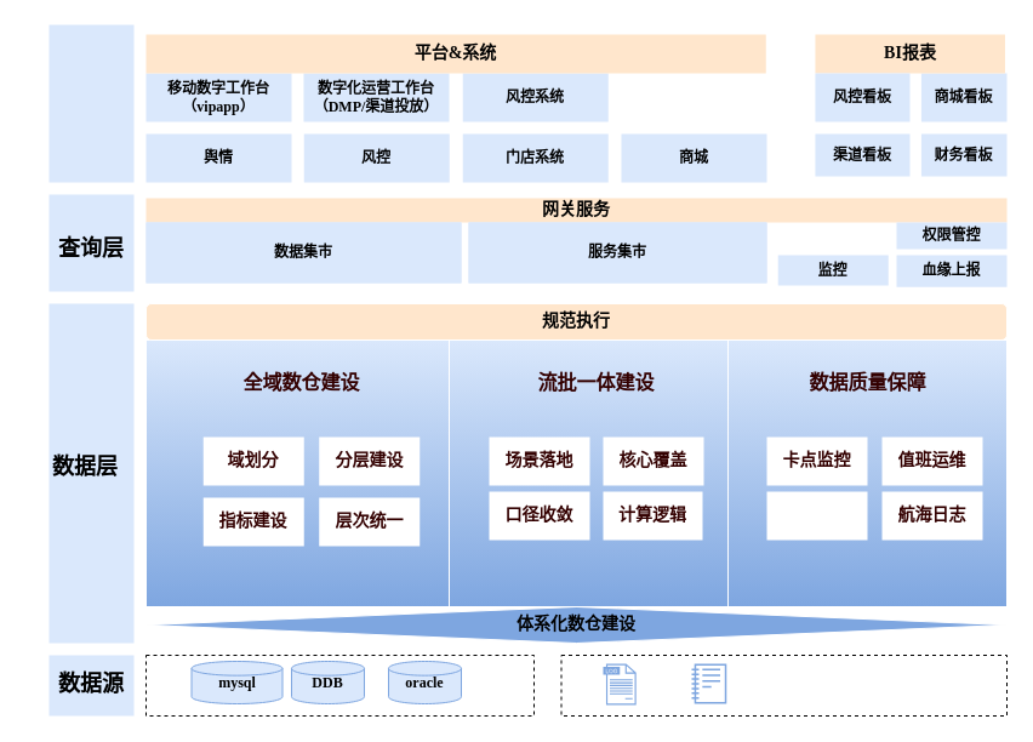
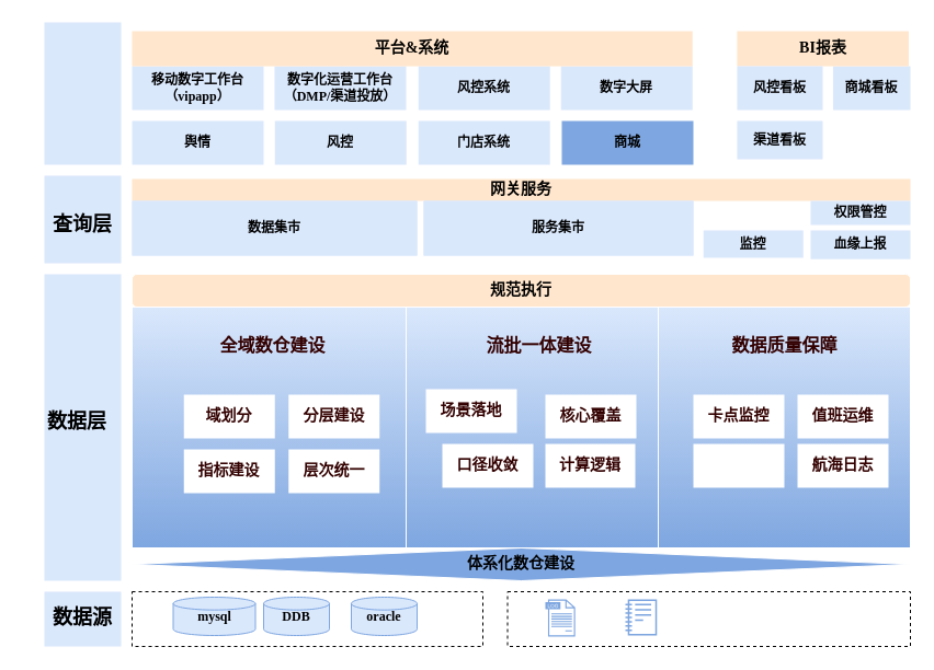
  <mxCell id="0" />
  <mxCell id="1" parent="0" />
  <mxCell id="2" value="" style="rounded=0;whiteSpace=wrap;html=1;fontFamily=微软雅黑;strokeColor=default;fillColor=#FFFFFF;dashed=1;fontStyle=1" parent="1" vertex="1"><mxGeometry x="462.5" y="540" width="367.5" height="50" as="geometry" /></mxCell>
  <mxCell id="3" value="" style="rounded=0;whiteSpace=wrap;html=1;fontFamily=微软雅黑;fillColor=#FFFFFF;strokeColor=default;dashed=1;fontStyle=1" parent="1" vertex="1"><mxGeometry x="120" y="540" width="320" height="50" as="geometry" /></mxCell>
  <mxCell id="4" value="" style="rounded=0;whiteSpace=wrap;html=1;fontFamily=微软雅黑;strokeColor=none;fillColor=#dae8fc;fontStyle=1" parent="1" vertex="1"><mxGeometry y="540" width="70" height="50" as="geometry" x="40" /></mxCell>
  <mxCell id="5" value="" style="rounded=0;whiteSpace=wrap;html=1;fontFamily=微软雅黑;strokeColor=none;fillColor=#dae8fc;fontStyle=1" parent="1" vertex="1"><mxGeometry y="250" width="70" height="280" as="geometry" x="40" /></mxCell>
  <mxCell id="6" value="" style="rounded=0;whiteSpace=wrap;html=1;fontFamily=微软雅黑;strokeColor=none;fillColor=#dae8fc;fontStyle=1" parent="1" vertex="1"><mxGeometry y="160" width="70" height="80" as="geometry" x="40" /></mxCell>
  <mxCell id="7" value="移动数字工作台（vipapp）" style="rounded=0;whiteSpace=wrap;html=1;strokeColor=none;fillColor=#dae8fc;fontFamily=微软雅黑;fontStyle=1" parent="1" diagramCategory="general" diagramName="Rectangle" vertex="1"><mxGeometry x="120" y="60" width="120" height="40" as="geometry" /></mxCell>
  <mxCell id="8" value="数字化运营工作台&lt;br&gt;（DMP/渠道投放）" style="rounded=0;whiteSpace=wrap;html=1;strokeColor=none;fillColor=#dae8fc;fontFamily=微软雅黑;fontStyle=1" parent="1" diagramCategory="general" diagramName="Rectangle" vertex="1"><mxGeometry x="250" y="60" width="120" height="40" as="geometry" /></mxCell>
  <mxCell id="9" value="舆情" style="rounded=0;whiteSpace=wrap;html=1;strokeColor=none;fillColor=#dae8fc;fontFamily=微软雅黑;fontStyle=1" parent="1" diagramCategory="general" diagramName="Rectangle" vertex="1"><mxGeometry x="120" width="120" height="40" as="geometry" y="110" /></mxCell>
- <mxCell id="10" value="商城" style="rounded=0;whiteSpace=wrap;html=1;strokeColor=none;fillColor=#dae8fc;fontFamily=微软雅黑;fontStyle=1" parent="1" diagramCategory="general" diagramName="Rectangle" vertex="1"><mxGeometry x="512" width="120" height="40" as="geometry" y="110" /></mxCell>
+ <mxCell id="10" value="商城" style="rounded=0;whiteSpace=wrap;html=1;strokeColor=none;fillColor=#7ea6e0;fontFamily=微软雅黑;fontStyle=1;" parent="1" diagramCategory="general" diagramName="Rectangle" vertex="1"><mxGeometry x="512" width="120" height="40" as="geometry" y="110" /></mxCell>
  <mxCell id="11" value="&lt;font style=&quot;font-size: 14px;&quot;&gt;网关服务&lt;/font&gt;" style="text;html=1;strokeColor=none;fillColor=#ffe6cc;align=center;verticalAlign=middle;whiteSpace=wrap;rounded=0;fontStyle=1;fontFamily=微软雅黑;" parent="1" diagramCategory="general" diagramName="text" vertex="1"><mxGeometry x="120" y="163" width="710" height="20" as="geometry" /></mxCell>
  <mxCell id="12" style="edgeStyle=orthogonalEdgeStyle;rounded=0;orthogonalLoop=1;jettySize=auto;html=1;exitX=0.5;exitY=1;exitDx=0;exitDy=0;fontFamily=微软雅黑;fontStyle=1" parent="1" edge="1"><mxGeometry relative="1" as="geometry"><mxPoint x="574" y="220" as="sourcePoint" /><mxPoint x="574" y="220" as="targetPoint" /></mxGeometry></mxCell>
  <mxCell id="13" value="门店系统" style="rounded=0;whiteSpace=wrap;html=1;strokeColor=none;fillColor=#dae8fc;fontFamily=微软雅黑;fontStyle=1" parent="1" diagramCategory="general" diagramName="Rectangle" vertex="1"><mxGeometry x="381.25" width="120" height="40" as="geometry" y="110" /></mxCell>
  <mxCell id="14" value="风控系统" style="rounded=0;whiteSpace=wrap;html=1;strokeColor=none;fillColor=#dae8fc;fontFamily=微软雅黑;fontStyle=1" parent="1" diagramCategory="general" diagramName="Rectangle" vertex="1"><mxGeometry x="381.25" y="60" width="120" height="40" as="geometry" /></mxCell>
+ <mxCell id="15" value="数字大屏" style="rounded=0;whiteSpace=wrap;html=1;strokeColor=none;fillColor=#dae8fc;fontFamily=微软雅黑;fontStyle=1" parent="1" diagramCategory="general" diagramName="Rectangle" vertex="1"><mxGeometry x="511.25" y="60" width="120" height="40" as="geometry" /></mxCell>
  <mxCell id="16" value="风控" style="rounded=0;whiteSpace=wrap;html=1;strokeColor=none;fillColor=#dae8fc;fontFamily=微软雅黑;fontStyle=1" parent="1" diagramCategory="general" diagramName="Rectangle" vertex="1"><mxGeometry x="250.25" width="120" height="40" as="geometry" y="110" /></mxCell>
  <mxCell id="17" value="商城看板" style="rounded=0;whiteSpace=wrap;html=1;strokeColor=none;fillColor=#dae8fc;fontFamily=微软雅黑;fontStyle=1" parent="1" diagramCategory="general" diagramName="Rectangle" vertex="1"><mxGeometry x="759.44" y="60" width="70.56" height="40" as="geometry" /></mxCell>
  <mxCell id="18" value="&lt;font style=&quot;font-size: 14px;&quot;&gt;平台&amp;amp;系统&lt;/font&gt;" style="text;html=1;strokeColor=none;fillColor=#ffe6cc;align=center;verticalAlign=middle;whiteSpace=wrap;rounded=0;fontStyle=1;fontFamily=微软雅黑;" parent="1" diagramCategory="general" diagramName="text" vertex="1"><mxGeometry x="120" y="28" width="511.25" height="32" as="geometry" /></mxCell>
  <mxCell id="19" value="&lt;font style=&quot;font-size: 14px;&quot;&gt;BI报表&lt;/font&gt;" style="text;html=1;strokeColor=none;fillColor=#ffe6cc;align=center;verticalAlign=middle;whiteSpace=wrap;rounded=0;fontFamily=微软雅黑;fontStyle=1;" parent="1" diagramCategory="general" diagramName="text" vertex="1"><mxGeometry x="671.94" y="28" width="156.5" height="32" as="geometry" /></mxCell>
  <mxCell id="20" value="&lt;span&gt;血缘上报&lt;/span&gt;" style="rounded=0;whiteSpace=wrap;html=1;fontFamily=微软雅黑;strokeColor=none;fillColor=#dae8fc;fontStyle=1" parent="1" diagramCategory="general" diagramName="Rectangle" vertex="1"><mxGeometry x="739" y="210" width="91" height="26.25" as="geometry" /></mxCell>
  <mxCell id="21" value="" style="rounded=0;whiteSpace=wrap;html=1;fontFamily=微软雅黑;strokeColor=none;fillColor=#dae8fc;fontStyle=1" parent="1" vertex="1"><mxGeometry y="20" width="70" height="130" as="geometry" x="40" /></mxCell>
  <mxCell id="22" value="&lt;font style=&quot;font-size: 18px;&quot;&gt;&lt;span&gt;数据源&lt;/span&gt;&lt;/font&gt;" style="text;html=1;strokeColor=none;fillColor=none;align=center;verticalAlign=middle;whiteSpace=wrap;rounded=0;fontFamily=微软雅黑;fontStyle=1" parent="1" diagramCategory="general" diagramName="text" vertex="1"><mxGeometry y="549" width="70" height="30" as="geometry" x="40" /></mxCell>
  <mxCell id="23" value="&lt;span style=&quot;font-size: 18px;&quot;&gt;&lt;span&gt;数据层&lt;/span&gt;&lt;/span&gt;" style="text;html=1;strokeColor=none;fillColor=none;align=center;verticalAlign=middle;whiteSpace=wrap;rounded=0;fontFamily=微软雅黑;fontStyle=1" parent="1" diagramCategory="general" diagramName="text" vertex="1"><mxGeometry x="20" y="375" width="100" height="20" as="geometry" /></mxCell>
  <mxCell id="24" value="&lt;span style=&quot;font-size: 18px;&quot;&gt;&lt;span&gt;查询层&lt;/span&gt;&lt;/span&gt;" style="text;html=1;strokeColor=none;fillColor=none;align=center;verticalAlign=middle;whiteSpace=wrap;rounded=0;fontFamily=微软雅黑;fontStyle=1" parent="1" diagramCategory="general" diagramName="text" vertex="1"><mxGeometry y="195" width="70" height="20" as="geometry" x="40" /></mxCell>
  <mxCell id="25" value="mysql" style="strokeWidth=1;html=1;shape=mxgraph.flowchart.database;whiteSpace=wrap;fillStyle=auto;strokeColor=#7EA6E0;fontFamily=微软雅黑;fillColor=#dae8fc;fontStyle=1;" parent="1" vertex="1"><mxGeometry x="157.5" y="545" width="75" height="35" as="geometry" /></mxCell>
  <mxCell id="26" value="DDB" style="strokeWidth=1;html=1;shape=mxgraph.flowchart.database;whiteSpace=wrap;fillStyle=auto;strokeColor=#7EA6E0;fontFamily=微软雅黑;fillColor=#dae8fc;fontStyle=1;" parent="1" vertex="1"><mxGeometry x="240" y="545" width="60" height="35" as="geometry" /></mxCell>
  <mxCell id="27" value="oracle" style="strokeWidth=1;html=1;shape=mxgraph.flowchart.database;whiteSpace=wrap;fillStyle=auto;strokeColor=#7EA6E0;fontFamily=微软雅黑;fillColor=#DAE8FC;fontStyle=1;" parent="1" vertex="1"><mxGeometry x="320" y="545" width="60" height="35" as="geometry" /></mxCell>
  <mxCell id="28" value="" style="pointerEvents=1;shadow=0;dashed=0;html=1;strokeColor=none;fillColor=#7EA6E0;aspect=fixed;labelPosition=center;verticalLabelPosition=bottom;verticalAlign=top;align=center;outlineConnect=0;shape=mxgraph.vvd.log_files;fillStyle=auto;strokeWidth=1;fontFamily=微软雅黑;fontStyle=1" parent="1" vertex="1"><mxGeometry x="497" y="547" width="27.2" height="34" as="geometry" /></mxCell>
  <mxCell id="29" value="" style="outlineConnect=0;fillColor=#7ea6e0;strokeColor=#6c8ebf;dashed=0;verticalLabelPosition=bottom;verticalAlign=top;align=center;html=1;fontSize=12;fontStyle=1;aspect=fixed;pointerEvents=1;shape=mxgraph.aws4.notebook;fillStyle=auto;strokeWidth=1;fontFamily=微软雅黑;" parent="1" vertex="1"><mxGeometry x="570" y="547" width="28.77" height="33" as="geometry" /></mxCell>
  <mxCell id="30" value="" style="rounded=0;whiteSpace=wrap;html=1;fillStyle=auto;strokeColor=#FFFFFF;strokeWidth=1;fontFamily=微软雅黑;fillColor=#dae8fc;gradientDirection=south;gradientColor=#7EA6E0;fontStyle=1" parent="1" vertex="1"><mxGeometry x="120" y="280" width="250" height="220" as="geometry" /></mxCell>
  <mxCell id="31" value="&lt;span&gt;&lt;font style=&quot;font-size: 14px;&quot;&gt;规范执行&lt;/font&gt;&lt;/span&gt;" style="whiteSpace=wrap;html=1;fillStyle=auto;strokeColor=#FFFFFF;strokeWidth=1;fontFamily=微软雅黑;fillColor=#ffe6cc;fontStyle=1;rounded=1;" parent="1" vertex="1"><mxGeometry x="120" y="250" width="710" height="30" as="geometry" /></mxCell>
  <mxCell id="32" value="&lt;span&gt;&lt;font style=&quot;font-size: 14px;&quot;&gt;体系化数仓建设&lt;/font&gt;&lt;/span&gt;" style="rhombus;whiteSpace=wrap;html=1;fillStyle=auto;strokeColor=#FFFFFF;strokeWidth=1;fontFamily=微软雅黑;fillColor=#7EA6E0;fontStyle=1;" parent="1" vertex="1"><mxGeometry x="120" y="500" width="710" height="30" as="geometry" /></mxCell>
  <mxCell id="33" value="" style="rounded=0;whiteSpace=wrap;html=1;fillStyle=auto;strokeColor=#FFFFFF;strokeWidth=1;fontFamily=微软雅黑;fillColor=#dae8fc;gradientDirection=south;gradientColor=#7EA6E0;fontStyle=1" parent="1" vertex="1"><mxGeometry x="370" y="280" width="230" height="220" as="geometry" /></mxCell>
  <mxCell id="34" value="" style="rounded=0;whiteSpace=wrap;html=1;fillStyle=auto;strokeColor=#FFFFFF;strokeWidth=1;fontFamily=微软雅黑;fillColor=#dae8fc;gradientDirection=south;gradientColor=#7EA6E0;fontStyle=1" parent="1" vertex="1"><mxGeometry x="600" y="280" width="230" height="220" as="geometry" /></mxCell>
  <mxCell id="35" value="&lt;font style=&quot;font-size: 16px;&quot;&gt;全域数仓建设&lt;/font&gt;" style="text;html=1;strokeColor=none;fillColor=none;align=center;verticalAlign=middle;whiteSpace=wrap;rounded=0;fontFamily=微软雅黑;fontColor=#330000;fontStyle=1;" parent="1" vertex="1"><mxGeometry x="197" y="300" width="103" height="30" as="geometry" /></mxCell>
  <mxCell id="36" value="&lt;font style=&quot;font-size: 16px;&quot;&gt;流批一体建设&lt;/font&gt;" style="text;html=1;strokeColor=none;fillColor=none;align=center;verticalAlign=middle;whiteSpace=wrap;rounded=0;fontFamily=微软雅黑;fontColor=#330000;fontStyle=1;" parent="1" vertex="1"><mxGeometry x="440" y="300" width="103" height="30" as="geometry" /></mxCell>
  <mxCell id="37" value="&lt;font style=&quot;font-size: 16px;&quot;&gt;数据质量保障&lt;/font&gt;" style="text;html=1;strokeColor=none;fillColor=none;align=center;verticalAlign=middle;whiteSpace=wrap;rounded=0;fontFamily=微软雅黑;fontColor=#330000;fontStyle=1;" parent="1" vertex="1"><mxGeometry x="663.5" y="300" width="103" height="30" as="geometry" /></mxCell>
  <mxCell id="38" value="航海日志" style="rounded=0;whiteSpace=wrap;html=1;labelBackgroundColor=#FFFFFF;fillStyle=auto;strokeColor=none;strokeWidth=1;fontFamily=微软雅黑;fontColor=#330000;fillColor=default;dashed=1;fontStyle=1;fontSize=14;" parent="1" vertex="1"><mxGeometry x="727" y="405" width="83" height="40" as="geometry" /></mxCell>
  <mxCell id="39" value="值班运维" style="rounded=0;whiteSpace=wrap;html=1;labelBackgroundColor=#FFFFFF;fillStyle=auto;strokeColor=none;strokeWidth=1;fontFamily=微软雅黑;fontColor=#330000;fillColor=default;dashed=1;fontStyle=1;fontSize=14;" parent="1" vertex="1"><mxGeometry x="727" y="360" width="83" height="40" as="geometry" /></mxCell>
  <mxCell id="40" value="" style="rounded=0;whiteSpace=wrap;html=1;labelBackgroundColor=#FFFFFF;fillStyle=auto;strokeColor=none;strokeWidth=1;fontFamily=微软雅黑;fontColor=#330000;fillColor=default;dashed=1;fontStyle=1;fontSize=14;" parent="1" vertex="1"><mxGeometry x="632" y="405" width="83" height="40" as="geometry" /></mxCell>
  <mxCell id="41" value="域划分" style="rounded=0;whiteSpace=wrap;html=1;labelBackgroundColor=#FFFFFF;fillStyle=auto;strokeColor=none;strokeWidth=1;fontFamily=微软雅黑;fontColor=#330000;fillColor=default;dashed=1;fontStyle=1;fontSize=14;" parent="1" vertex="1"><mxGeometry x="167.25" y="360" width="83" height="40" as="geometry" /></mxCell>
  <mxCell id="42" value="分层建设" style="rounded=0;whiteSpace=wrap;html=1;labelBackgroundColor=#FFFFFF;fillStyle=auto;strokeColor=none;strokeWidth=1;fontFamily=微软雅黑;fontColor=#330000;fillColor=default;dashed=1;fontStyle=1;fontSize=14;" parent="1" vertex="1"><mxGeometry x="262.75" y="360" width="83" height="40" as="geometry" /></mxCell>
  <mxCell id="43" value="指标建设" style="rounded=0;whiteSpace=wrap;html=1;labelBackgroundColor=#FFFFFF;fillStyle=auto;strokeColor=none;strokeWidth=1;fontFamily=微软雅黑;fontColor=#330000;fillColor=default;dashed=1;fontStyle=1;fontSize=14;" parent="1" vertex="1"><mxGeometry x="167.25" y="410" width="83" height="40" as="geometry" /></mxCell>
  <mxCell id="44" value="卡点监控" style="rounded=0;whiteSpace=wrap;html=1;labelBackgroundColor=#FFFFFF;fillStyle=auto;strokeColor=none;strokeWidth=1;fontFamily=微软雅黑;fontColor=#330000;fillColor=default;dashed=1;fontStyle=1;fontSize=14;" parent="1" vertex="1"><mxGeometry x="632" y="360" width="83" height="40" as="geometry" /></mxCell>
  <mxCell id="45" value="层次统一" style="rounded=0;whiteSpace=wrap;html=1;labelBackgroundColor=#FFFFFF;fillStyle=auto;strokeColor=none;strokeWidth=1;fontFamily=微软雅黑;fontColor=#330000;fillColor=default;dashed=1;fontStyle=1;fontSize=14;" parent="1" vertex="1"><mxGeometry x="262.75" y="410" width="83" height="40" as="geometry" /></mxCell>
  <mxCell id="46" value="口径收敛" style="rounded=0;whiteSpace=wrap;html=1;labelBackgroundColor=#FFFFFF;fillStyle=auto;strokeColor=none;strokeWidth=1;fontFamily=微软雅黑;fontColor=#330000;fillColor=default;dashed=1;fontStyle=1;fontSize=14;" parent="1" vertex="1"><mxGeometry x="403" y="405" width="83" height="40" as="geometry" /></mxCell>
- <mxCell id="47" value="场景落地" style="rounded=0;whiteSpace=wrap;html=1;labelBackgroundColor=#FFFFFF;fillStyle=auto;strokeColor=none;strokeWidth=1;fontFamily=微软雅黑;fontColor=#330000;fillColor=default;dashed=1;gradientColor=#FFFFFF;gradientDirection=east;fontStyle=1;fontSize=14;" parent="1" vertex="1"><mxGeometry x="403" y="360" width="83" height="40" as="geometry" /></mxCell>
+ <mxCell id="47" value="场景落地" style="rounded=0;whiteSpace=wrap;html=1;labelBackgroundColor=#FFFFFF;fillStyle=auto;strokeColor=none;strokeWidth=1;fontFamily=微软雅黑;fontColor=#330000;fillColor=default;dashed=1;gradientColor=#FFFFFF;gradientDirection=east;fontStyle=1;fontSize=14;" parent="1" vertex="1"><mxGeometry x="388" y="355" width="83" height="40" as="geometry" /></mxCell>
  <mxCell id="48" value="核心覆盖" style="rounded=0;whiteSpace=wrap;html=1;labelBackgroundColor=#FFFFFF;fillStyle=auto;strokeColor=none;strokeWidth=1;fontFamily=微软雅黑;fontColor=#330000;fillColor=default;dashed=1;fontStyle=1;fontSize=14;" parent="1" vertex="1"><mxGeometry x="497" y="360" width="83" height="40" as="geometry" /></mxCell>
  <mxCell id="49" value="计算逻辑" style="rounded=0;whiteSpace=wrap;html=1;labelBackgroundColor=#FFFFFF;fillStyle=auto;strokeColor=none;strokeWidth=1;fontFamily=微软雅黑;fontColor=#330000;fillColor=default;dashed=1;fontStyle=1;fontSize=14;" parent="1" vertex="1"><mxGeometry x="497" y="405" width="82" height="40" as="geometry" /></mxCell>
  <mxCell id="50" value="&lt;span&gt;监控&lt;/span&gt;" style="rounded=0;whiteSpace=wrap;html=1;fontFamily=微软雅黑;strokeColor=none;fillColor=#dae8fc;fontStyle=1" parent="1" diagramCategory="general" diagramName="Rectangle" vertex="1"><mxGeometry x="641.25" y="210" width="91" height="25" as="geometry" /></mxCell>
  <mxCell id="51" value="&lt;span&gt;权限管控&lt;/span&gt;" style="rounded=0;whiteSpace=wrap;html=1;fontFamily=微软雅黑;strokeColor=none;fillColor=#dae8fc;fontStyle=1" parent="1" diagramCategory="general" diagramName="Rectangle" vertex="1"><mxGeometry x="739" y="183" width="91" height="22" as="geometry" /></mxCell>
  <mxCell id="52" value="" style="group;fillColor=#dae8fc;strokeColor=none;fontFamily=微软雅黑;fontStyle=1" parent="1" vertex="1" connectable="0"><mxGeometry x="120" y="183" width="260" height="50" as="geometry" /></mxCell>
  <mxCell id="53" value="数据集市" style="rounded=0;whiteSpace=wrap;html=1;fontFamily=微软雅黑;strokeColor=none;fillColor=#dae8fc;fontStyle=1" parent="52" diagramCategory="general" diagramName="Rectangle" vertex="1"><mxGeometry width="260" height="50" as="geometry" /></mxCell>
  <mxCell id="54" value="风控看板" style="rounded=0;whiteSpace=wrap;html=1;strokeColor=none;fillColor=#dae8fc;fontFamily=微软雅黑;fontStyle=1" parent="1" diagramCategory="general" diagramName="Rectangle" vertex="1"><mxGeometry x="671.94" y="60" width="78.06" height="40" as="geometry" /></mxCell>
  <mxCell id="55" value="渠道看板" style="rounded=0;whiteSpace=wrap;html=1;strokeColor=none;fillColor=#dae8fc;fontFamily=微软雅黑;fontStyle=1" parent="1" diagramCategory="general" diagramName="Rectangle" vertex="1"><mxGeometry x="671.94" width="78.06" height="35" as="geometry" y="110" /></mxCell>
- <mxCell id="56" value="财务看板" style="rounded=0;whiteSpace=wrap;html=1;strokeColor=none;fillColor=#dae8fc;fontFamily=微软雅黑;fontStyle=1" parent="1" diagramCategory="general" diagramName="Rectangle" vertex="1"><mxGeometry x="759.44" width="70.56" height="35" as="geometry" y="110" /></mxCell>
  <mxCell id="57" value="" style="group;fillColor=#dae8fc;strokeColor=none;fontFamily=微软雅黑;fontStyle=1" vertex="1" connectable="0" parent="1"><mxGeometry x="386" y="183" width="246" height="50" as="geometry" /></mxCell>
  <mxCell id="58" value="服务集市" style="rounded=0;whiteSpace=wrap;html=1;fontFamily=微软雅黑;strokeColor=none;fillColor=#dae8fc;fontStyle=1" diagramCategory="general" diagramName="Rectangle" vertex="1" parent="57"><mxGeometry width="246" height="50" as="geometry" /></mxCell>
